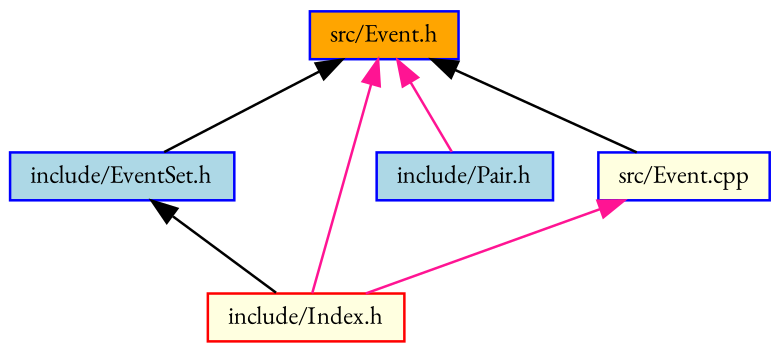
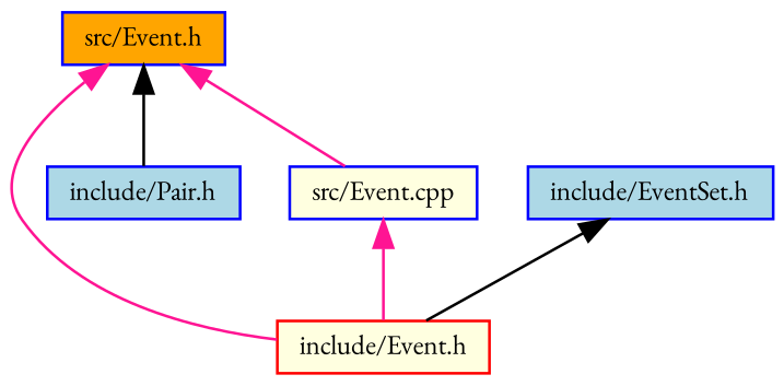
  digraph {
    fontname="EB Garamond"
    node [color=blue fillcolor=lightblue fontname="EB Garamond" fontsize=10 shape=record style=filled]
    edge [color=black dir=back fontname="EB Garamond" fontsize=10 labelfontname=Helvetica labelfontsize=10 style=solid]
    n1 [fillcolor=orange fontcolor=black height=0.2 label="src/Event.h" width=0.4]
    n2 [height=0.2 label="include/EventSet.h" width=0.4]
-   n3 [color=red fillcolor=lightyellow height=0.2 label="include/Index.h" width=0.4]
+   n3 [color=red fillcolor=lightyellow height=0.2 label="include/Event.h" width=0.4]
    n4 [height=0.2 label="include/Pair.h" width=0.4]
    n5 [fillcolor=lightyellow height=0.2 label="src/Event.cpp" width=0.4]
-   n1 -> n2
    n1 -> n3 [color=deeppink]
-   n1 -> n4 [color=deeppink]
-   n1 -> n5
+   n1 -> n4
+   n1 -> n5 [color=deeppink]
    n2 -> n3
    n5 -> n3 [color=deeppink]
  }
